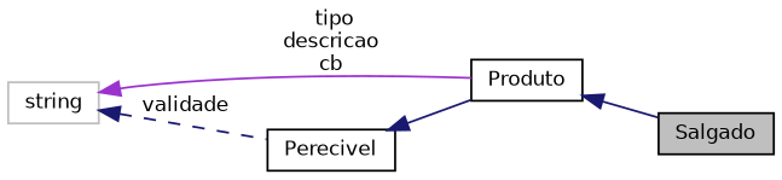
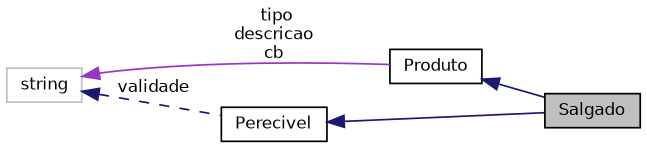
  digraph {
    rankdir=LR
    node [color=black fillcolor=white fontname=Helvetica fontsize=10 shape=record style=filled]
    edge [color=midnightblue dir=back fontname=Helvetica fontsize=10 labelfontname=Helvetica labelfontsize=10 style=solid]
    n1 [fillcolor=grey75 fontcolor=black height=0.2 label=Salgado width=0.4]
    n2 [height=0.2 label=Produto width=0.4]
    n3 [color=grey75 height=0.2 label=string width=0.4]
    n4 [height=0.2 label=Perecivel width=0.4]
    n2 -> n1
    n3 -> n2 [color=darkorchid3 label=" tipo\ndescricao\ncb"]
    n3 -> n4 [label=" validade" style=dashed]
-   n4 -> n2
+   n4 -> n1
  }
